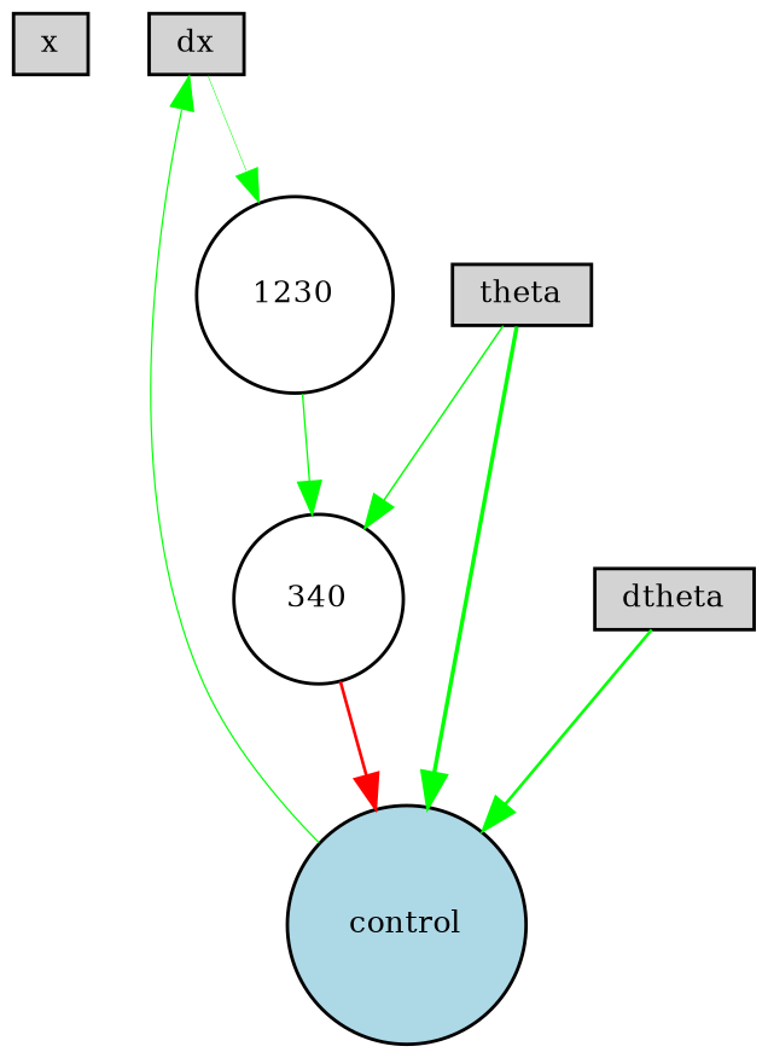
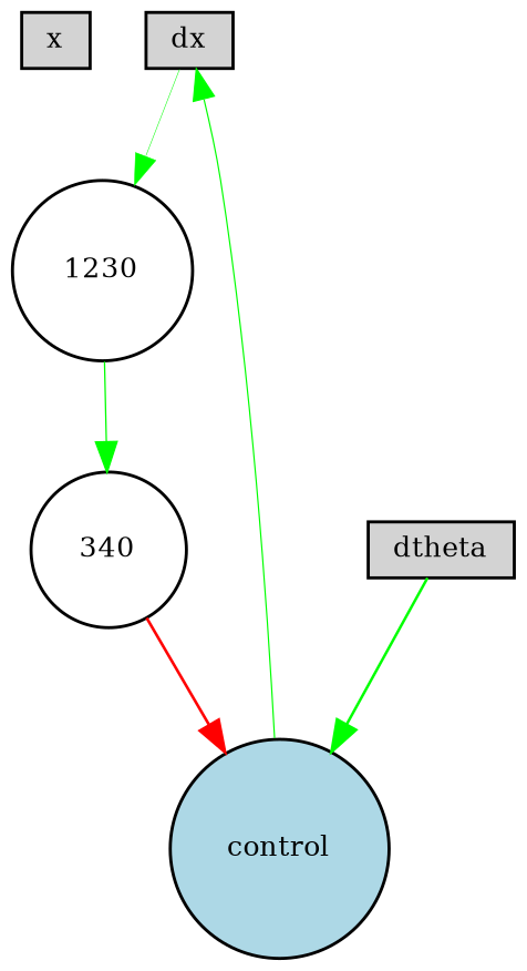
  digraph {
    node [fillcolor=lightgray fontsize=9 shape=box style=filled]
    edge [color=green style=solid]
    x [height=0.2 width=0.2]
    dx [height=0.2 width=0.2]
    1230 [fillcolor=white height=0.2 shape=circle width=0.2]
    control [fillcolor=lightblue height=0.2 shape=circle width=0.2]
    n5 [fillcolor=white height=0.2 label=340 shape=circle width=0.2]
-   theta [height=0.2 width=0.2]
    dtheta [height=0.2 width=0.2]
    dx -> 1230 [penwidth=0.17830242134318114]
    1230 -> n5 [penwidth=0.45060357134160367]
    control -> dx [penwidth=0.4139831194124475]
    n5 -> control [color=red penwidth=0.9136715823016353]
-   theta -> control [penwidth=1.1886331335956155]
-   theta -> n5 [penwidth=0.4969462005672123]
    dtheta -> control [penwidth=0.8709052688236772]
  }
